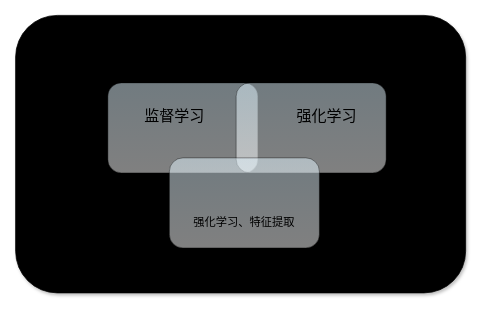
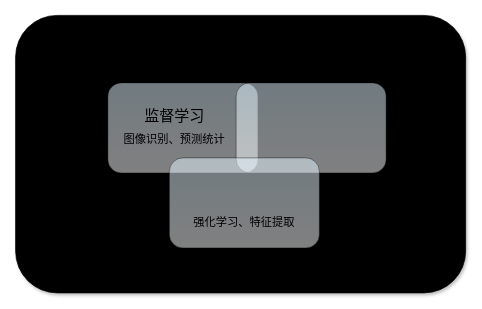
  <mxCell id="0" />
  <mxCell id="1" parent="0" />
  <mxCell id="2" value="" style="rounded=1;whiteSpace=wrap;html=1;shadow=1;gradientColor=light-dark(#E3F6FF,#081B1C);gradientDirection=north;" vertex="1" parent="1"><mxGeometry x="20" y="20" width="600" height="370" as="geometry" /></mxCell>
  <mxCell id="3" value="&lt;font style=&quot;font-size: 20px;&quot;&gt;人工智能&lt;/font&gt;" style="text;strokeColor=none;align=center;fillColor=none;html=1;verticalAlign=middle;whiteSpace=wrap;rounded=0;" vertex="1" parent="1"><mxGeometry x="269" y="27" width="100" height="30" as="geometry" /></mxCell>
  <mxCell id="4" value="" style="rounded=1;whiteSpace=wrap;html=1;shadow=1;gradientColor=light-dark(#e1f5ff, #00404B);gradientDirection=north;" vertex="1" parent="1"><mxGeometry x="80" y="62" width="490" height="300" as="geometry" /></mxCell>
  <mxCell id="5" value="" style="rounded=1;whiteSpace=wrap;html=1;opacity=50;gradientColor=#E1F5FF;gradientDirection=north;" vertex="1" parent="1"><mxGeometry x="143" y="110" width="200" height="120" as="geometry" /></mxCell>
  <mxCell id="6" value="" style="rounded=1;whiteSpace=wrap;html=1;opacity=50;gradientColor=#E1F5FF;gradientDirection=north;" vertex="1" parent="1"><mxGeometry x="314" y="110" width="200" height="120" as="geometry" /></mxCell>
  <mxCell id="7" value="" style="rounded=1;whiteSpace=wrap;html=1;opacity=50;gradientColor=#E1F5FF;gradientDirection=north;" vertex="1" parent="1"><mxGeometry x="225" y="210" width="200" height="120" as="geometry" /></mxCell>
  <mxCell id="8" value="&lt;font style=&quot;font-size: 20px;&quot;&gt;机器学习&lt;/font&gt;" style="text;strokeColor=none;align=center;fillColor=none;html=1;verticalAlign=middle;whiteSpace=wrap;rounded=0;" vertex="1" parent="1"><mxGeometry x="269" y="70" width="100" height="30" as="geometry" /></mxCell>
  <mxCell id="9" value="&lt;font style=&quot;&quot;&gt;&lt;span style=&quot;font-size: 20px;&quot;&gt;监督学习&lt;/span&gt;&lt;br&gt;&lt;/font&gt;" style="text;strokeColor=none;align=center;fillColor=none;html=1;verticalAlign=middle;whiteSpace=wrap;rounded=0;" vertex="1" parent="1"><mxGeometry x="156.5" y="140" width="150" height="25" as="geometry" /></mxCell>
- <mxCell id="11" value="&lt;font style=&quot;&quot;&gt;&lt;span style=&quot;font-size: 20px;&quot;&gt;强化学习&lt;/span&gt;&lt;br&gt;&lt;/font&gt;" style="text;strokeColor=none;align=center;fillColor=none;html=1;verticalAlign=middle;whiteSpace=wrap;rounded=0;" vertex="1" parent="1"><mxGeometry x="360" y="140" width="150" height="25" as="geometry" /></mxCell>
+ <mxCell id="10" value="&lt;span style=&quot;font-size: 15px;&quot;&gt;图像识别、预测统计&lt;/span&gt;" style="text;strokeColor=none;align=center;fillColor=none;html=1;verticalAlign=middle;whiteSpace=wrap;rounded=0;" vertex="1" parent="1"><mxGeometry x="161.5" y="170" width="140" height="30" as="geometry" /></mxCell>
  <mxCell id="12" value="&lt;span style=&quot;font-size: 15px;&quot;&gt;强化学习、特征提取&lt;/span&gt;" style="text;strokeColor=none;align=center;fillColor=none;html=1;verticalAlign=middle;whiteSpace=wrap;rounded=0;" vertex="1" parent="1"><mxGeometry x="255" y="280" width="140" height="30" as="geometry" /></mxCell>
